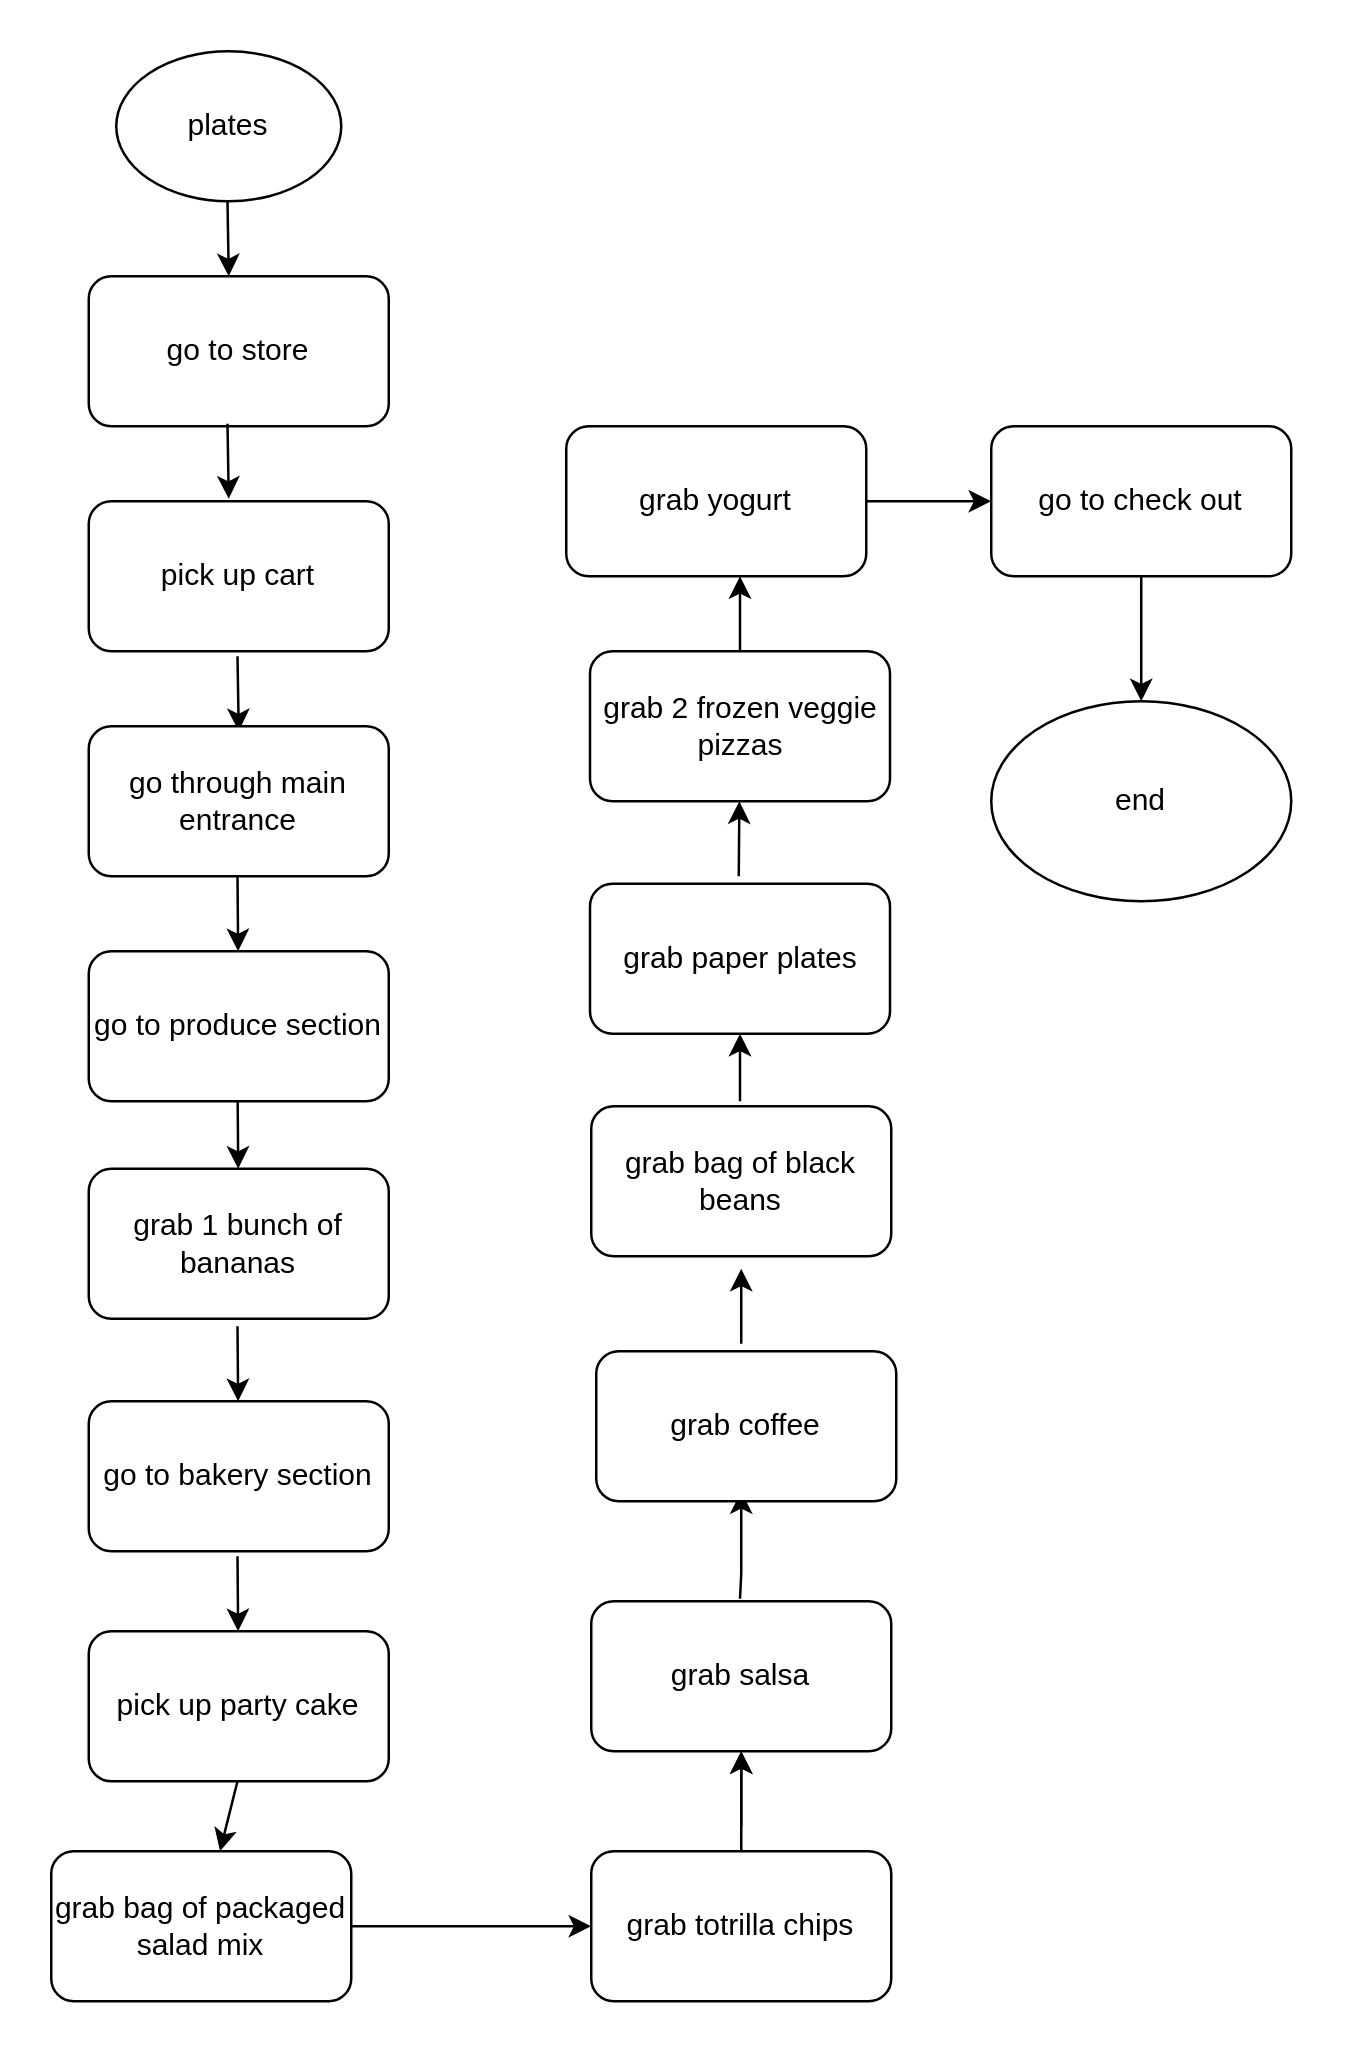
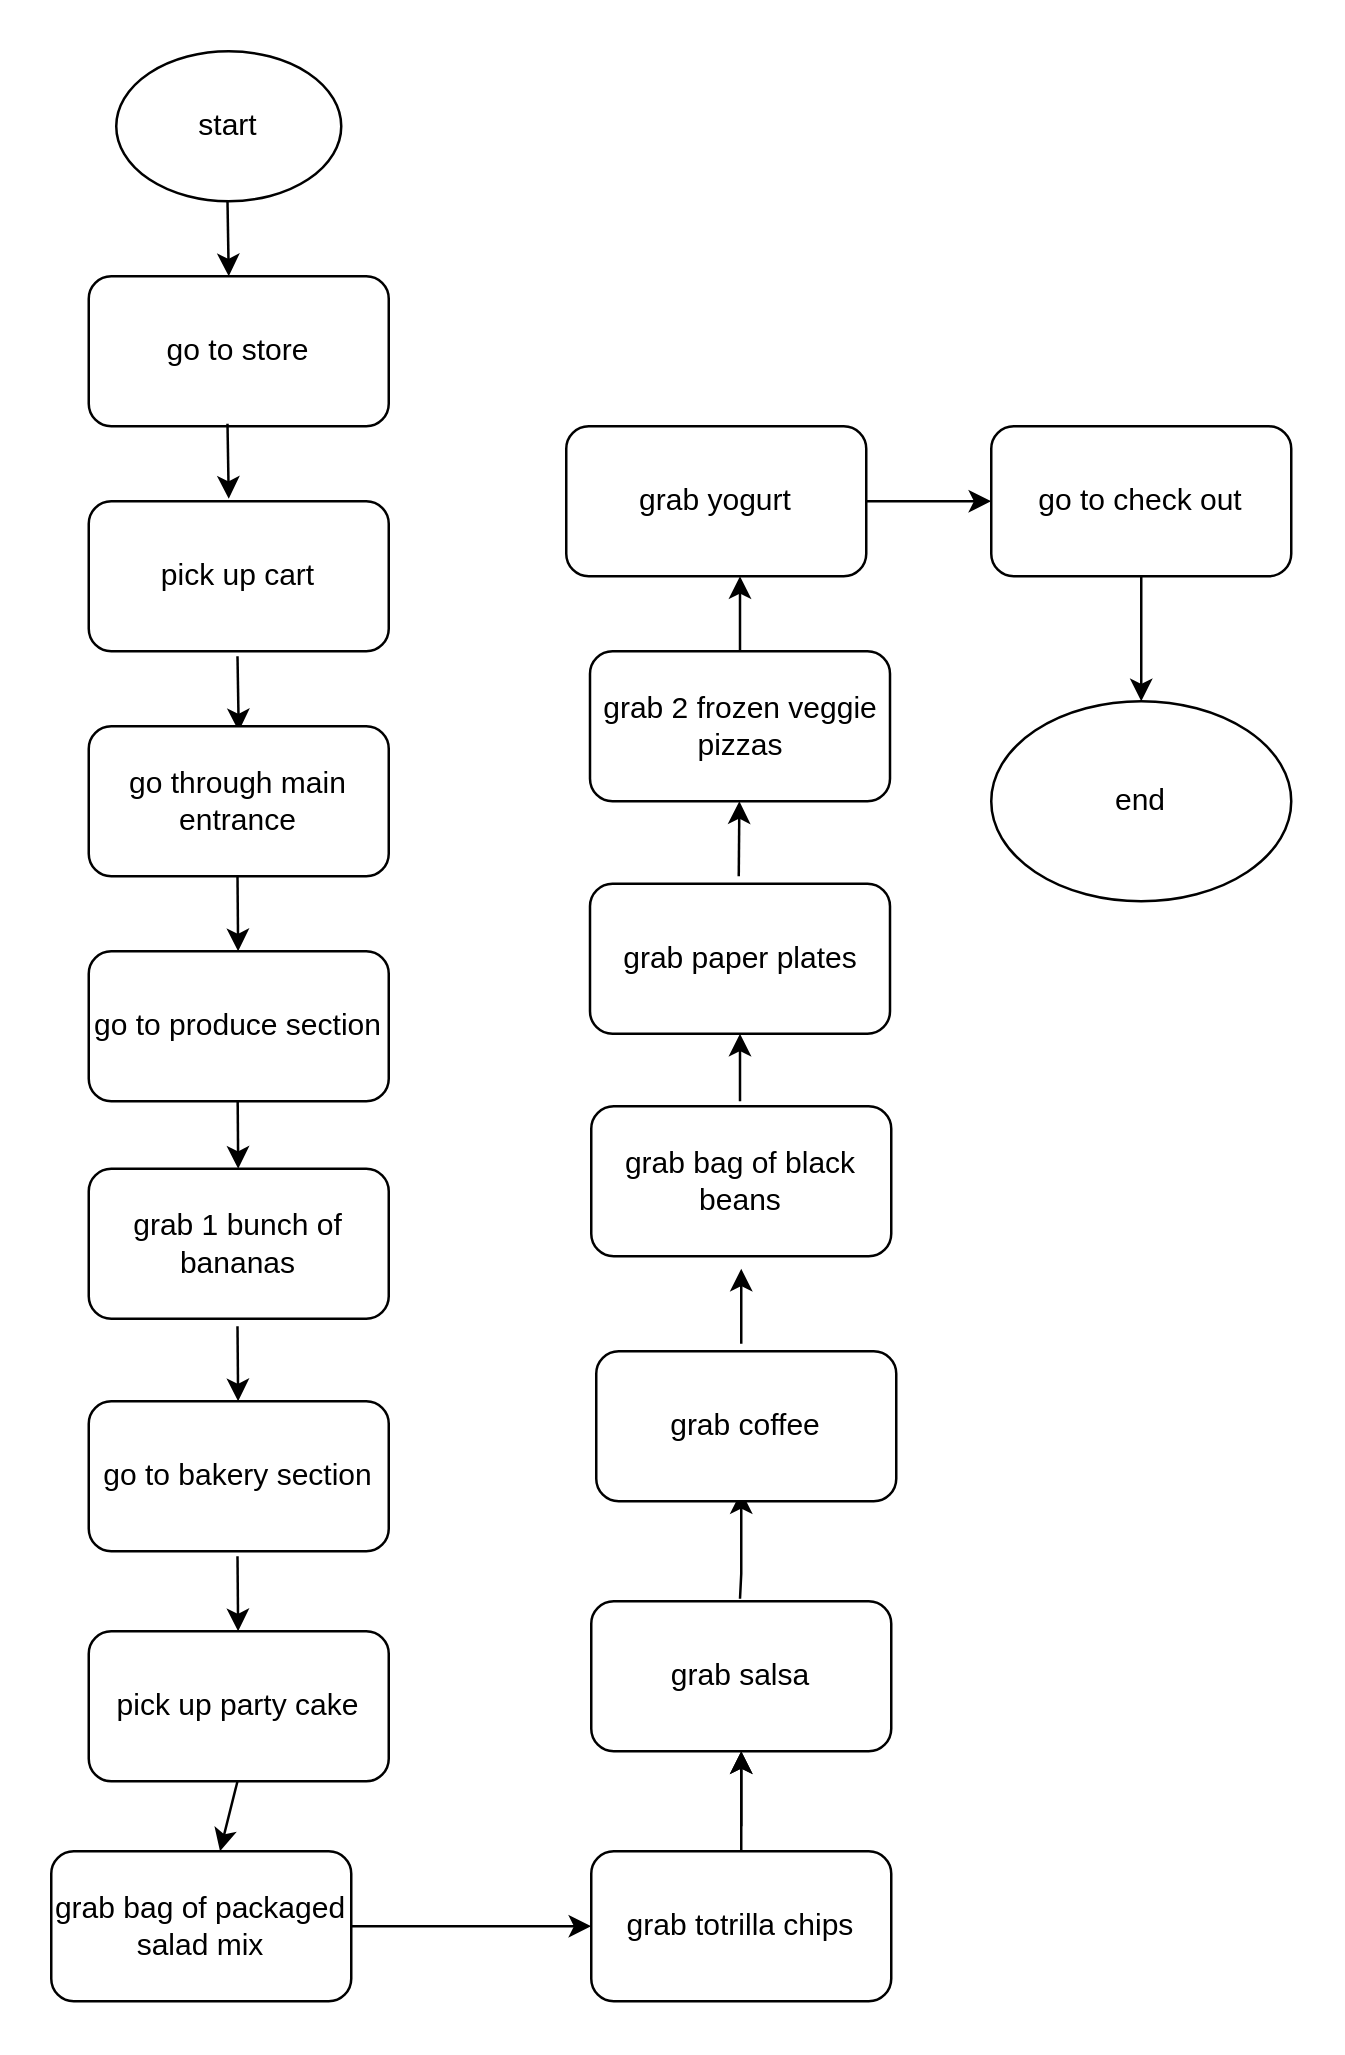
  <mxCell id="0" />
  <mxCell id="1" parent="0" />
- <mxCell id="2" value="plates" style="ellipse;whiteSpace=wrap;html=1;" vertex="1" parent="1"><mxGeometry x="46" y="20" width="90" height="60" as="geometry" /></mxCell>
+ <mxCell id="2" value="start" style="ellipse;whiteSpace=wrap;html=1;" vertex="1" parent="1"><mxGeometry x="46" y="20" width="90" height="60" as="geometry" /></mxCell>
  <mxCell id="3" value="" style="endArrow=classic;html=1;rounded=0;" edge="1" parent="1"><mxGeometry width="50" height="50" relative="1" as="geometry"><mxPoint x="90.5" y="80" as="sourcePoint" /><mxPoint x="91" y="110" as="targetPoint" /></mxGeometry></mxCell>
  <mxCell id="4" value="go to store" style="rounded=1;whiteSpace=wrap;html=1;" vertex="1" parent="1"><mxGeometry x="35" y="110" width="120" height="60" as="geometry" /></mxCell>
  <mxCell id="5" value="" style="endArrow=classic;html=1;rounded=0;" edge="1" parent="1"><mxGeometry width="50" height="50" relative="1" as="geometry"><mxPoint x="90.5" y="169" as="sourcePoint" /><mxPoint x="91" y="199" as="targetPoint" /></mxGeometry></mxCell>
  <mxCell id="6" value="" style="endArrow=classic;html=1;rounded=0;" edge="1" parent="1"><mxGeometry width="50" height="50" relative="1" as="geometry"><mxPoint x="94.5" y="262" as="sourcePoint" /><mxPoint x="95" y="292" as="targetPoint" /></mxGeometry></mxCell>
  <mxCell id="7" value="" style="endArrow=classic;html=1;rounded=0;" edge="1" parent="1" target="35"><mxGeometry width="50" height="50" relative="1" as="geometry"><mxPoint x="94.5" y="712" as="sourcePoint" /><mxPoint x="95" y="742" as="targetPoint" /></mxGeometry></mxCell>
  <mxCell id="8" value="" style="endArrow=classic;html=1;rounded=0;" edge="1" parent="1" target="33"><mxGeometry width="50" height="50" relative="1" as="geometry"><mxPoint x="346" y="200" as="sourcePoint" /><mxPoint x="406" y="200" as="targetPoint" /></mxGeometry></mxCell>
  <mxCell id="9" value="" style="endArrow=classic;html=1;rounded=0;" edge="1" parent="1" target="18"><mxGeometry width="50" height="50" relative="1" as="geometry"><mxPoint x="94.5" y="622" as="sourcePoint" /><mxPoint x="95" y="652" as="targetPoint" /></mxGeometry></mxCell>
  <mxCell id="10" value="" style="endArrow=classic;html=1;rounded=0;" edge="1" parent="1" target="17"><mxGeometry width="50" height="50" relative="1" as="geometry"><mxPoint x="94.5" y="530" as="sourcePoint" /><mxPoint x="95" y="560" as="targetPoint" /></mxGeometry></mxCell>
  <mxCell id="11" value="" style="endArrow=classic;html=1;rounded=0;" edge="1" parent="1" target="16"><mxGeometry width="50" height="50" relative="1" as="geometry"><mxPoint x="94.5" y="430" as="sourcePoint" /><mxPoint x="95" y="460" as="targetPoint" /></mxGeometry></mxCell>
  <mxCell id="12" value="" style="endArrow=classic;html=1;rounded=0;" edge="1" parent="1" target="15"><mxGeometry width="50" height="50" relative="1" as="geometry"><mxPoint x="94.5" y="350" as="sourcePoint" /><mxPoint x="95" y="380" as="targetPoint" /></mxGeometry></mxCell>
  <mxCell id="13" value="pick up cart" style="rounded=1;whiteSpace=wrap;html=1;" vertex="1" parent="1"><mxGeometry x="35" y="200" width="120" height="60" as="geometry" /></mxCell>
  <mxCell id="14" value="go through main entrance" style="rounded=1;whiteSpace=wrap;html=1;" vertex="1" parent="1"><mxGeometry x="35" y="290" width="120" height="60" as="geometry" /></mxCell>
  <mxCell id="15" value="go to produce section" style="rounded=1;whiteSpace=wrap;html=1;" vertex="1" parent="1"><mxGeometry x="35" y="380" width="120" height="60" as="geometry" /></mxCell>
  <mxCell id="16" value="grab 1 bunch of bananas" style="rounded=1;whiteSpace=wrap;html=1;" vertex="1" parent="1"><mxGeometry x="35" y="467" width="120" height="60" as="geometry" /></mxCell>
  <mxCell id="17" value="go to bakery section" style="rounded=1;whiteSpace=wrap;html=1;" vertex="1" parent="1"><mxGeometry x="35" y="560" width="120" height="60" as="geometry" /></mxCell>
  <mxCell id="18" value="pick up party cake" style="rounded=1;whiteSpace=wrap;html=1;" vertex="1" parent="1"><mxGeometry x="35" y="652" width="120" height="60" as="geometry" /></mxCell>
  <mxCell id="19" value="" style="edgeStyle=orthogonalEdgeStyle;rounded=0;orthogonalLoop=1;jettySize=auto;html=1;" edge="1" parent="1" source="20" target="27"><mxGeometry relative="1" as="geometry" /></mxCell>
  <mxCell id="20" value="grab totrilla chips" style="rounded=1;whiteSpace=wrap;html=1;" vertex="1" parent="1"><mxGeometry x="236" y="740" width="120" height="60" as="geometry" /></mxCell>
  <mxCell id="21" value="" style="endArrow=classic;html=1;rounded=0;" edge="1" parent="1"><mxGeometry width="50" height="50" relative="1" as="geometry"><mxPoint x="296" y="730" as="sourcePoint" /><mxPoint x="296" y="700" as="targetPoint" /></mxGeometry></mxCell>
  <mxCell id="22" value="" style="endArrow=classic;html=1;rounded=0;" edge="1" parent="1"><mxGeometry width="50" height="50" relative="1" as="geometry"><mxPoint x="295.5" y="639" as="sourcePoint" /><mxPoint x="296" y="596" as="targetPoint" /><Array as="points"><mxPoint x="296" y="629" /></Array></mxGeometry></mxCell>
  <mxCell id="23" value="" style="endArrow=classic;html=1;rounded=0;" edge="1" parent="1" target="30"><mxGeometry width="50" height="50" relative="1" as="geometry"><mxPoint x="295.5" y="440" as="sourcePoint" /><mxPoint x="295.5" y="410" as="targetPoint" /></mxGeometry></mxCell>
  <mxCell id="24" value="" style="endArrow=classic;html=1;rounded=0;" edge="1" parent="1"><mxGeometry width="50" height="50" relative="1" as="geometry"><mxPoint x="296" y="537" as="sourcePoint" /><mxPoint x="296" y="507" as="targetPoint" /></mxGeometry></mxCell>
  <mxCell id="25" value="" style="endArrow=classic;html=1;rounded=0;" edge="1" parent="1" target="31"><mxGeometry width="50" height="50" relative="1" as="geometry"><mxPoint x="295" y="350" as="sourcePoint" /><mxPoint x="295" y="320" as="targetPoint" /></mxGeometry></mxCell>
  <mxCell id="26" value="" style="endArrow=classic;html=1;rounded=0;" edge="1" parent="1"><mxGeometry width="50" height="50" relative="1" as="geometry"><mxPoint x="295.5" y="260" as="sourcePoint" /><mxPoint x="295.5" y="230" as="targetPoint" /></mxGeometry></mxCell>
  <mxCell id="27" value="grab salsa" style="rounded=1;whiteSpace=wrap;html=1;" vertex="1" parent="1"><mxGeometry x="236" y="640" width="120" height="60" as="geometry" /></mxCell>
  <mxCell id="28" value="grab bag of black beans" style="rounded=1;whiteSpace=wrap;html=1;" vertex="1" parent="1"><mxGeometry x="236" y="442" width="120" height="60" as="geometry" /></mxCell>
  <mxCell id="29" value="grab coffee" style="rounded=1;whiteSpace=wrap;html=1;" vertex="1" parent="1"><mxGeometry x="238" y="540" width="120" height="60" as="geometry" /></mxCell>
  <mxCell id="30" value="grab paper plates" style="rounded=1;whiteSpace=wrap;html=1;" vertex="1" parent="1"><mxGeometry x="235.5" y="353" width="120" height="60" as="geometry" /></mxCell>
  <mxCell id="31" value="grab 2 frozen veggie pizzas" style="rounded=1;whiteSpace=wrap;html=1;" vertex="1" parent="1"><mxGeometry x="235.5" y="260" width="120" height="60" as="geometry" /></mxCell>
  <mxCell id="32" value="grab yogurt" style="rounded=1;whiteSpace=wrap;html=1;" vertex="1" parent="1"><mxGeometry x="226" y="170" width="120" height="60" as="geometry" /></mxCell>
  <mxCell id="33" value="go to check out" style="rounded=1;whiteSpace=wrap;html=1;" vertex="1" parent="1"><mxGeometry x="396" y="170" width="120" height="60" as="geometry" /></mxCell>
  <mxCell id="34" value="" style="edgeStyle=orthogonalEdgeStyle;rounded=0;orthogonalLoop=1;jettySize=auto;html=1;" edge="1" parent="1" source="35" target="20"><mxGeometry relative="1" as="geometry" /></mxCell>
  <mxCell id="35" value="grab bag of packaged salad mix" style="rounded=1;whiteSpace=wrap;html=1;" vertex="1" parent="1"><mxGeometry x="20" y="740" width="120" height="60" as="geometry" /></mxCell>
  <mxCell id="36" value="" style="endArrow=classic;html=1;rounded=0;" edge="1" parent="1"><mxGeometry width="50" height="50" relative="1" as="geometry"><mxPoint x="456" y="230" as="sourcePoint" /><mxPoint x="456" y="280" as="targetPoint" /></mxGeometry></mxCell>
  <mxCell id="37" value="end" style="ellipse;whiteSpace=wrap;html=1;" vertex="1" parent="1"><mxGeometry x="396" y="280" width="120" height="80" as="geometry" /></mxCell>
